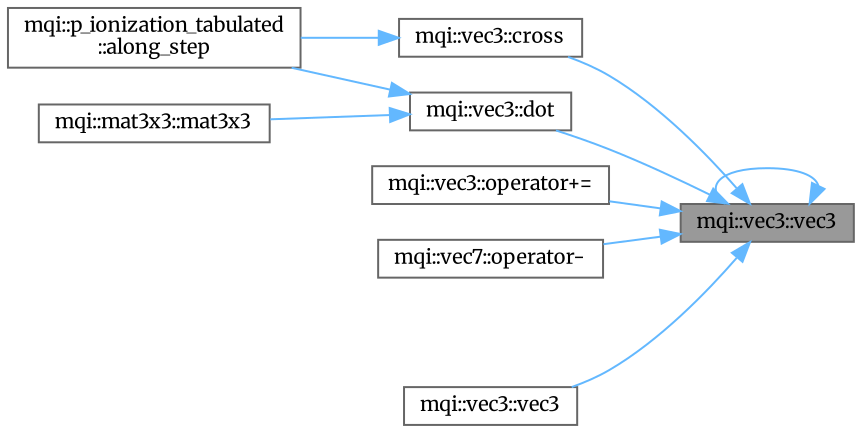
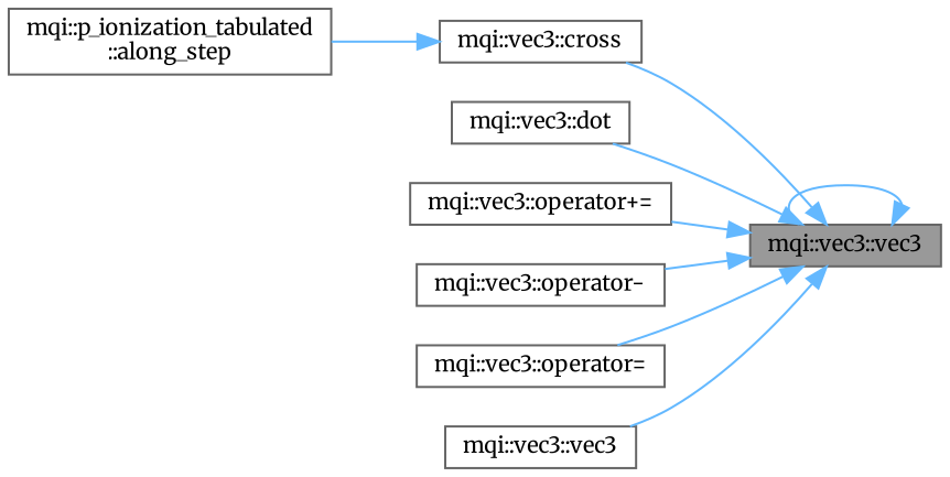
  digraph {
    fontname=Merriweather
    rankdir=RL
    node [color=grey40 fillcolor=white fontname=Merriweather fontsize=10 shape=box style=filled]
    edge [color=steelblue1 dir=back fontname=Merriweather fontsize=10 labelfontname=Helvetica labelfontsize=10 style=solid]
    n1 [color=gray40 fillcolor=grey60 fontcolor=black height=0.2 label="mqi::vec3::vec3" width=0.4]
    n2 [height=0.2 label="mqi::vec3::cross" width=0.4]
    n3 [height=0.2 label="mqi::vec3::dot" width=0.4]
    n4 [height=0.2 label="mqi::vec3::operator+=" width=0.4]
-   n5 [height=0.2 label="mqi::vec7::operator-" width=0.4]
+   n5 [height=0.2 label="mqi::vec3::operator-" width=0.4]
+   n6 [height=0.2 label="mqi::vec3::operator=" width=0.4]
    n7 [height=0.2 label="mqi::vec3::vec3" width=0.4]
    n8 [height=0.2 label="mqi::p_ionization_tabulated\l::along_step" width=0.4]
-   n9 [height=0.2 label="mqi::mat3x3::mat3x3" width=0.4]
    n1 -> n1
    n1 -> n2
    n1 -> n3
    n1 -> n4
    n1 -> n5
+   n1 -> n6
    n1 -> n7
    n2 -> n8
-   n3 -> n8
-   n3 -> n9
  }
